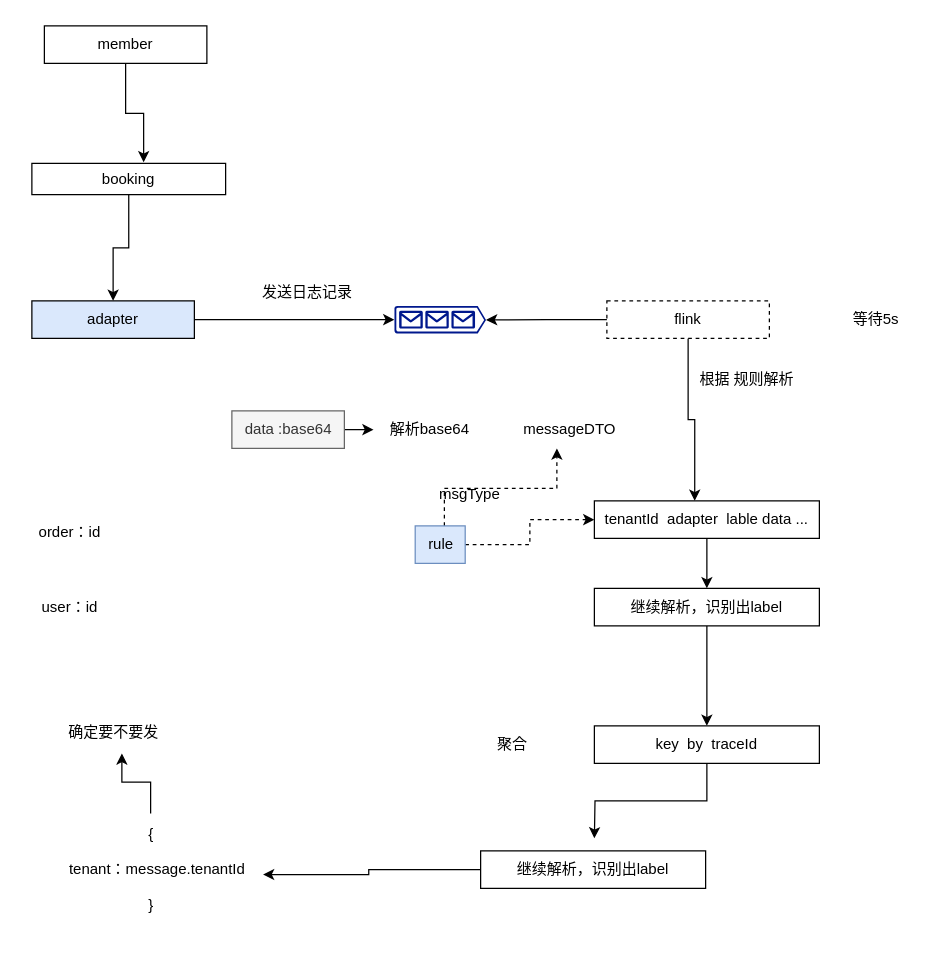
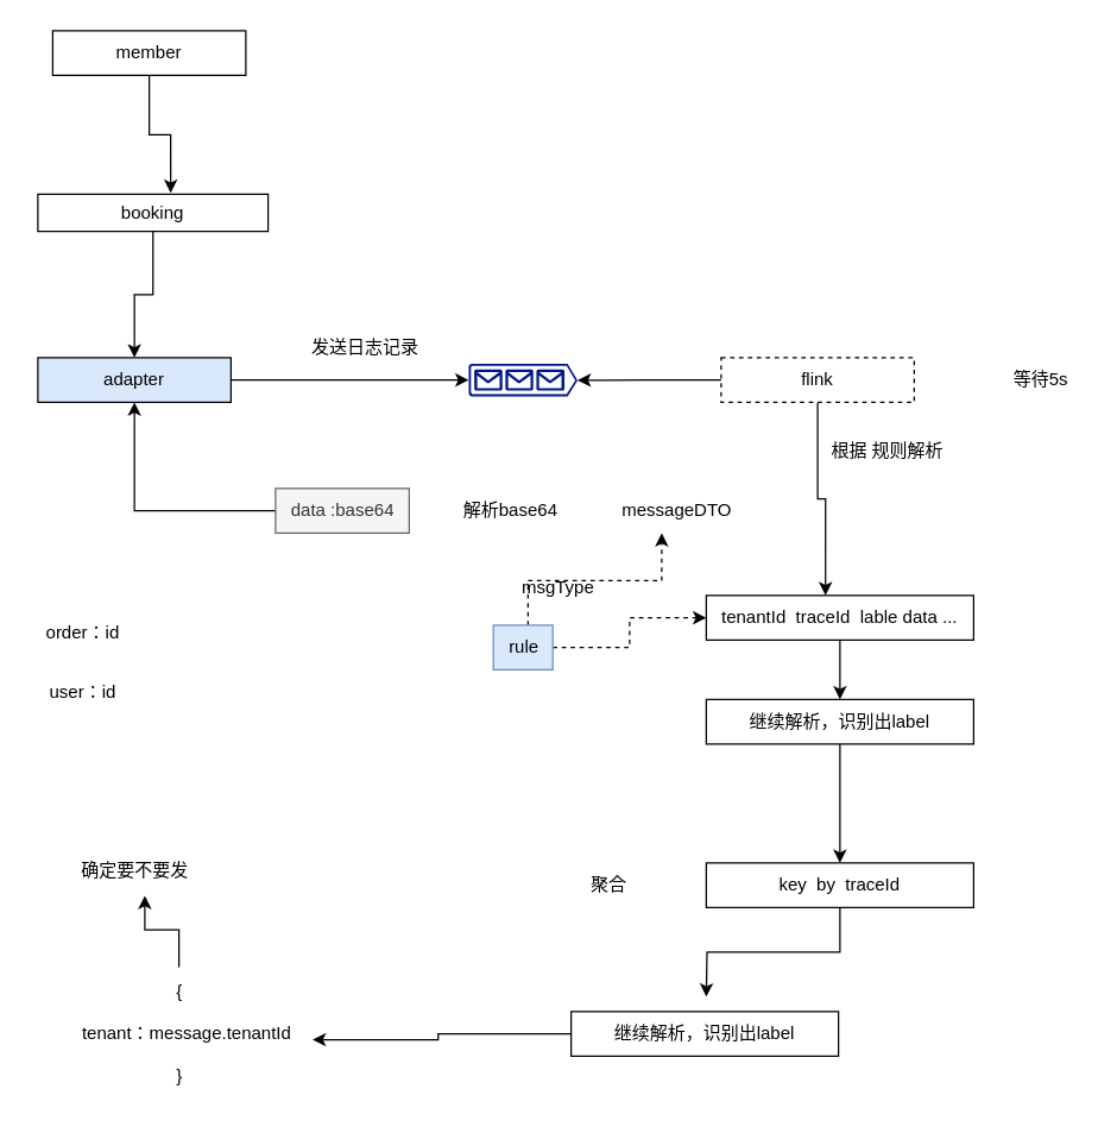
  <mxCell id="0" />
  <mxCell id="1" parent="0" />
  <mxCell id="2" style="edgeStyle=orthogonalEdgeStyle;rounded=0;orthogonalLoop=1;jettySize=auto;html=1;entryX=0;entryY=0.5;entryDx=0;entryDy=0;entryPerimeter=0;" edge="1" parent="1" source="3" target="5"><mxGeometry relative="1" as="geometry"><mxPoint x="345" y="255" as="targetPoint" /></mxGeometry></mxCell>
  <mxCell id="3" value="adapter" style="rounded=0;whiteSpace=wrap;html=1;fillColor=#dae8fc;" vertex="1" parent="1"><mxGeometry x="25" y="240" width="130" height="30" as="geometry" /></mxCell>
  <mxCell id="4" value="发送日志记录" style="text;html=1;align=center;verticalAlign=middle;resizable=0;points=[];autosize=1;strokeColor=none;fillColor=none;" vertex="1" parent="1"><mxGeometry x="195" y="218" width="100" height="30" as="geometry" /></mxCell>
  <mxCell id="5" value="" style="sketch=0;aspect=fixed;pointerEvents=1;shadow=0;dashed=0;html=1;strokeColor=none;labelPosition=center;verticalLabelPosition=bottom;verticalAlign=top;align=center;fillColor=#00188D;shape=mxgraph.azure.queue_generic" vertex="1" parent="1"><mxGeometry x="315" y="244" width="73.33" height="22" as="geometry" /></mxCell>
  <mxCell id="6" style="edgeStyle=orthogonalEdgeStyle;rounded=0;orthogonalLoop=1;jettySize=auto;html=1;entryX=0.446;entryY=0;entryDx=0;entryDy=0;entryPerimeter=0;" edge="1" parent="1" source="7" target="11"><mxGeometry relative="1" as="geometry"><mxPoint x="553" y="380" as="targetPoint" /></mxGeometry></mxCell>
  <mxCell id="7" value="flink" style="rounded=0;whiteSpace=wrap;html=1;dashed=1;" vertex="1" parent="1"><mxGeometry x="485" y="240" width="130" height="30" as="geometry" /></mxCell>
  <mxCell id="8" style="edgeStyle=orthogonalEdgeStyle;rounded=0;orthogonalLoop=1;jettySize=auto;html=1;entryX=1;entryY=0.51;entryDx=0;entryDy=0;entryPerimeter=0;" edge="1" parent="1" source="7" target="5"><mxGeometry relative="1" as="geometry" /></mxCell>
  <mxCell id="9" value="&amp;nbsp;根据 规则解析" style="text;html=1;align=center;verticalAlign=middle;resizable=0;points=[];autosize=1;strokeColor=none;fillColor=none;" vertex="1" parent="1"><mxGeometry x="545" y="288" width="100" height="30" as="geometry" /></mxCell>
  <mxCell id="10" style="edgeStyle=orthogonalEdgeStyle;rounded=0;orthogonalLoop=1;jettySize=auto;html=1;entryX=0.5;entryY=0;entryDx=0;entryDy=0;" edge="1" parent="1" source="11" target="13"><mxGeometry relative="1" as="geometry" /></mxCell>
- <mxCell id="11" value="tenantId&amp;nbsp; adapter&amp;nbsp; lable data ..." style="rounded=0;whiteSpace=wrap;html=1;" vertex="1" parent="1"><mxGeometry x="475" y="400" width="180" height="30" as="geometry" /></mxCell>
+ <mxCell id="11" value="tenantId&amp;nbsp; traceId&amp;nbsp; lable data ..." style="rounded=0;whiteSpace=wrap;html=1;" vertex="1" parent="1"><mxGeometry x="475" y="400" width="180" height="30" as="geometry" /></mxCell>
  <mxCell id="12" style="edgeStyle=orthogonalEdgeStyle;rounded=0;orthogonalLoop=1;jettySize=auto;html=1;entryX=0.5;entryY=0;entryDx=0;entryDy=0;" edge="1" parent="1" source="13" target="16"><mxGeometry relative="1" as="geometry" /></mxCell>
  <mxCell id="13" value="继续解析，识别出label" style="rounded=0;whiteSpace=wrap;html=1;" vertex="1" parent="1"><mxGeometry x="475" y="470" width="180" height="30" as="geometry" /></mxCell>
  <mxCell id="14" value="聚合" style="text;html=1;align=center;verticalAlign=middle;resizable=0;points=[];autosize=1;strokeColor=none;fillColor=none;" vertex="1" parent="1"><mxGeometry x="384" y="580" width="50" height="30" as="geometry" /></mxCell>
  <mxCell id="15" style="edgeStyle=orthogonalEdgeStyle;rounded=0;orthogonalLoop=1;jettySize=auto;html=1;" edge="1" parent="1" source="16"><mxGeometry relative="1" as="geometry"><mxPoint x="475" y="670" as="targetPoint" /></mxGeometry></mxCell>
  <mxCell id="16" value="key&amp;nbsp; by&amp;nbsp; traceId" style="rounded=0;whiteSpace=wrap;html=1;" vertex="1" parent="1"><mxGeometry x="475" y="580" width="180" height="30" as="geometry" /></mxCell>
  <mxCell id="17" value="messageDTO" style="text;html=1;align=center;verticalAlign=middle;resizable=0;points=[];autosize=1;strokeColor=none;fillColor=none;" vertex="1" parent="1"><mxGeometry x="405" y="328" width="100" height="30" as="geometry" /></mxCell>
  <mxCell id="18" value="order：id" style="text;html=1;align=center;verticalAlign=middle;resizable=0;points=[];autosize=1;strokeColor=none;fillColor=none;" vertex="1" parent="1"><mxGeometry x="20" y="410" width="70" height="30" as="geometry" /></mxCell>
- <mxCell id="19" value="user：id" style="text;html=1;align=center;verticalAlign=middle;resizable=0;points=[];autosize=1;strokeColor=none;fillColor=none;" vertex="1" parent="1"><mxGeometry x="20" y="470" width="70" height="30" as="geometry" /></mxCell>
+ <mxCell id="19" value="user：id" style="text;html=1;align=center;verticalAlign=middle;resizable=0;points=[];autosize=1;strokeColor=none;fillColor=none;" vertex="1" parent="1"><mxGeometry x="20" y="450" width="70" height="30" as="geometry" /></mxCell>
  <mxCell id="20" style="edgeStyle=orthogonalEdgeStyle;rounded=0;orthogonalLoop=1;jettySize=auto;html=1;entryX=0.57;entryY=1.067;entryDx=0;entryDy=0;entryPerimeter=0;" edge="1" parent="1" source="21" target="32"><mxGeometry relative="1" as="geometry"><mxPoint x="165" y="850" as="targetPoint" /></mxGeometry></mxCell>
  <mxCell id="21" value="{&lt;div&gt;&lt;br&gt;&lt;/div&gt;&lt;div&gt;&amp;nbsp; &amp;nbsp;tenant：message.tenantId&lt;/div&gt;&lt;div&gt;&lt;br&gt;&lt;/div&gt;&lt;div&gt;}&lt;/div&gt;" style="text;html=1;align=center;verticalAlign=middle;resizable=0;points=[];autosize=1;strokeColor=none;fillColor=none;" vertex="1" parent="1"><mxGeometry x="35" y="650" width="170" height="90" as="geometry" /></mxCell>
  <mxCell id="22" style="edgeStyle=orthogonalEdgeStyle;rounded=0;orthogonalLoop=1;jettySize=auto;html=1;entryX=0;entryY=0.5;entryDx=0;entryDy=0;dashed=1;" edge="1" parent="1" source="24" target="11"><mxGeometry relative="1" as="geometry"><mxPoint x="465" y="413" as="targetPoint" /></mxGeometry></mxCell>
  <mxCell id="23" style="edgeStyle=orthogonalEdgeStyle;rounded=0;orthogonalLoop=1;jettySize=auto;html=1;dashed=1;" edge="1" parent="1" source="24" target="17"><mxGeometry relative="1" as="geometry"><Array as="points"><mxPoint x="355" y="390" /><mxPoint x="445" y="390" /></Array></mxGeometry></mxCell>
  <mxCell id="24" value="rule" style="text;html=1;align=center;verticalAlign=middle;resizable=0;points=[];autosize=1;strokeColor=#6c8ebf;fillColor=#dae8fc;" vertex="1" parent="1"><mxGeometry x="331.66" y="420" width="40" height="30" as="geometry" /></mxCell>
- <mxCell id="25" style="edgeStyle=orthogonalEdgeStyle;rounded=0;orthogonalLoop=1;jettySize=auto;html=1;" edge="1" parent="1" source="26" target="27"><mxGeometry relative="1" as="geometry" /></mxCell>
+ <mxCell id="25" style="edgeStyle=orthogonalEdgeStyle;rounded=0;orthogonalLoop=1;jettySize=auto;html=1;" edge="1" parent="1" source="26" target="3"><mxGeometry relative="1" as="geometry" /></mxCell>
  <mxCell id="26" value="data :base64" style="text;html=1;align=center;verticalAlign=middle;resizable=0;points=[];autosize=1;strokeColor=#666666;fillColor=#f5f5f5;fontColor=#333333;" vertex="1" parent="1"><mxGeometry x="185" y="328" width="90" height="30" as="geometry" /></mxCell>
  <mxCell id="27" value="解析base64" style="text;html=1;align=center;verticalAlign=middle;resizable=0;points=[];autosize=1;strokeColor=none;fillColor=none;" vertex="1" parent="1"><mxGeometry x="298.33" y="328" width="90" height="30" as="geometry" /></mxCell>
  <mxCell id="28" value="msgType" style="text;html=1;align=center;verticalAlign=middle;resizable=0;points=[];autosize=1;strokeColor=none;fillColor=none;" vertex="1" parent="1"><mxGeometry x="340" y="380" width="70" height="30" as="geometry" /></mxCell>
  <mxCell id="29" value="等待5s" style="text;html=1;align=center;verticalAlign=middle;resizable=0;points=[];autosize=1;strokeColor=none;fillColor=none;" vertex="1" parent="1"><mxGeometry x="670" y="240" width="60" height="30" as="geometry" /></mxCell>
  <mxCell id="30" value="继续解析，识别出label" style="rounded=0;whiteSpace=wrap;html=1;" vertex="1" parent="1"><mxGeometry x="384" y="680" width="180" height="30" as="geometry" /></mxCell>
  <mxCell id="31" style="edgeStyle=orthogonalEdgeStyle;rounded=0;orthogonalLoop=1;jettySize=auto;html=1;entryX=1.029;entryY=0.544;entryDx=0;entryDy=0;entryPerimeter=0;" edge="1" parent="1" source="30" target="21"><mxGeometry relative="1" as="geometry" /></mxCell>
  <mxCell id="32" value="确定要不要发" style="text;html=1;align=center;verticalAlign=middle;resizable=0;points=[];autosize=1;strokeColor=none;fillColor=none;" vertex="1" parent="1"><mxGeometry x="40" y="570" width="100" height="30" as="geometry" /></mxCell>
  <mxCell id="33" value="member" style="rounded=0;whiteSpace=wrap;html=1;" vertex="1" parent="1"><mxGeometry x="35" y="20" width="130" height="30" as="geometry" /></mxCell>
  <mxCell id="34" style="edgeStyle=orthogonalEdgeStyle;rounded=0;orthogonalLoop=1;jettySize=auto;html=1;entryX=0.5;entryY=0;entryDx=0;entryDy=0;" edge="1" parent="1" source="35" target="3"><mxGeometry relative="1" as="geometry" /></mxCell>
  <mxCell id="35" value="booking" style="rounded=0;whiteSpace=wrap;html=1;" vertex="1" parent="1"><mxGeometry x="25" y="130" width="155" height="25" as="geometry" /></mxCell>
  <mxCell id="36" style="edgeStyle=orthogonalEdgeStyle;rounded=0;orthogonalLoop=1;jettySize=auto;html=1;entryX=0.577;entryY=-0.033;entryDx=0;entryDy=0;entryPerimeter=0;" edge="1" parent="1" source="33" target="35"><mxGeometry relative="1" as="geometry" /></mxCell>
